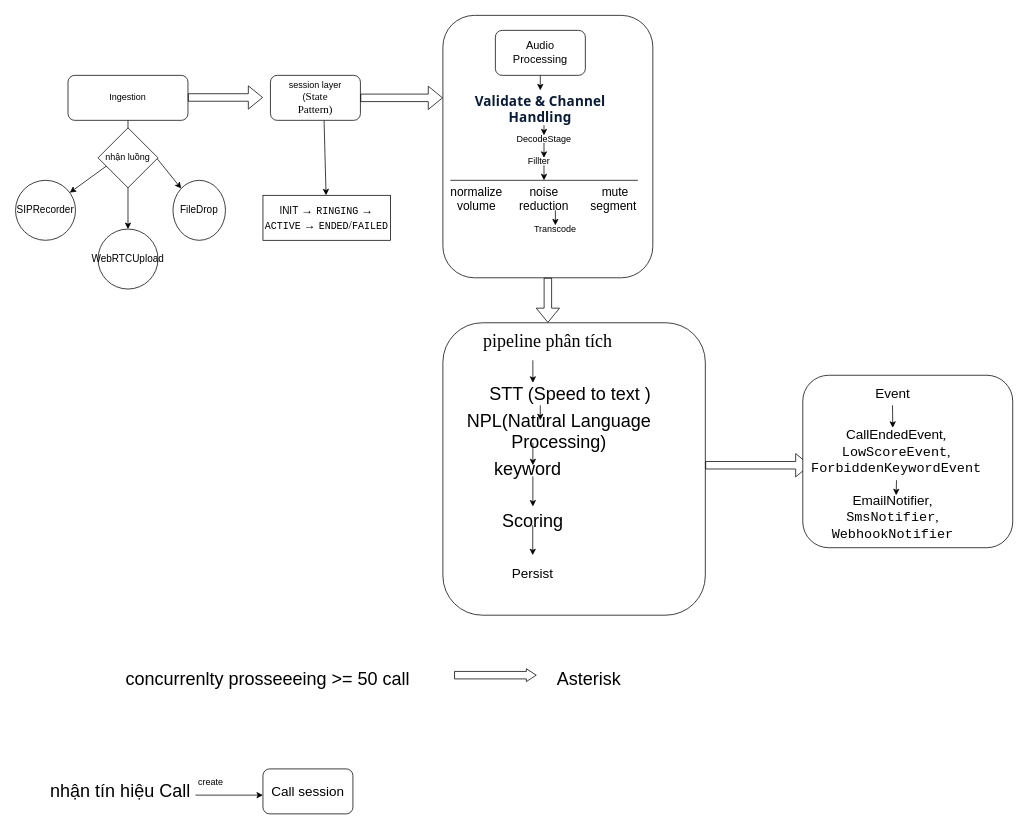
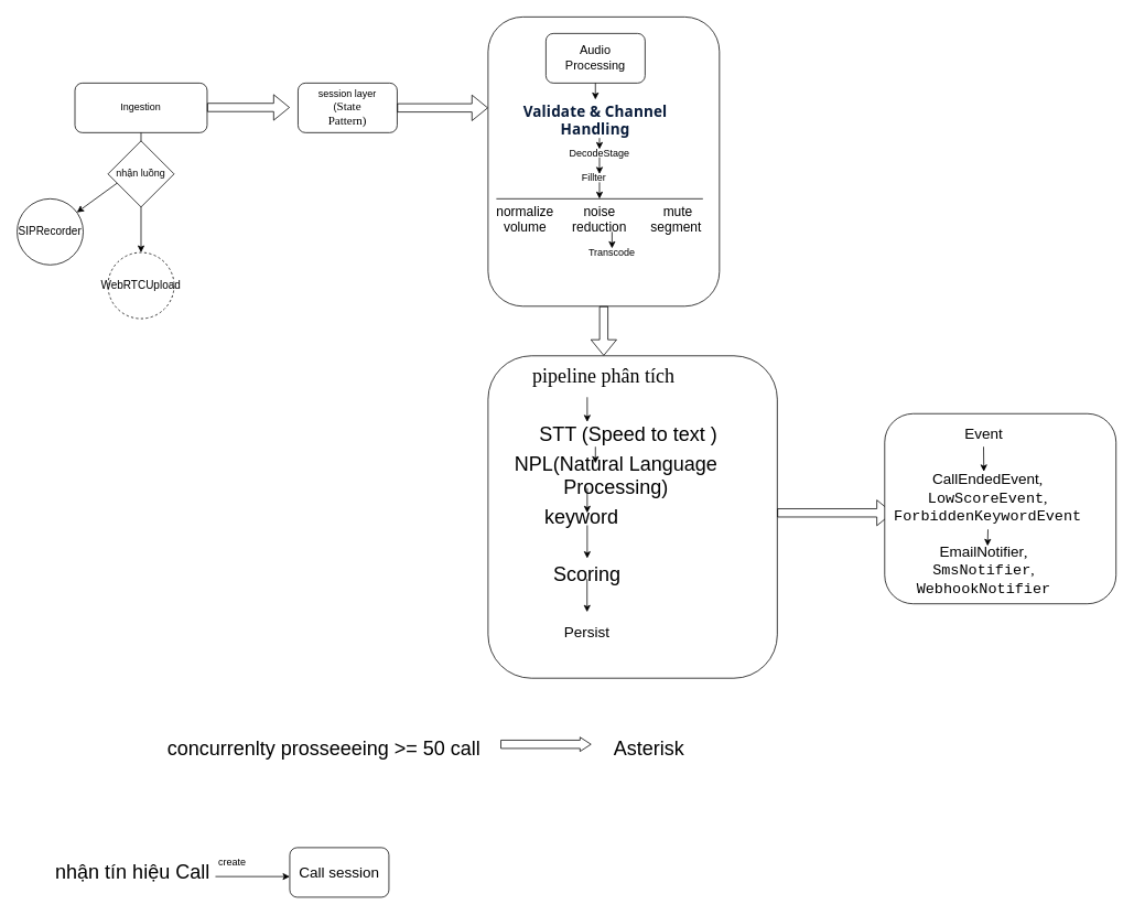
  <mxCell id="0" />
  <mxCell id="1" parent="0" />
  <mxCell id="2" value="Ingestion" style="rounded=1;whiteSpace=wrap;html=1;" parent="1" vertex="1"><mxGeometry x="90" y="100" width="160" height="60" as="geometry" /></mxCell>
  <mxCell id="3" value="" style="shape=flexArrow;endArrow=classic;html=1;rounded=0;" parent="1" edge="1"><mxGeometry width="50" height="50" relative="1" as="geometry"><mxPoint x="250" y="129.5" as="sourcePoint" /><mxPoint x="350" y="129.5" as="targetPoint" /></mxGeometry></mxCell>
  <mxCell id="4" value="session layer&lt;div&gt;(&lt;span style=&quot;font-family: Cambria, serif; font-size: 11pt; background-color: transparent; color: light-dark(rgb(0, 0, 0), rgb(255, 255, 255));&quot;&gt;State&lt;br/&gt;Pattern)&lt;/span&gt;&lt;/div&gt;" style="rounded=1;whiteSpace=wrap;html=1;" parent="1" vertex="1"><mxGeometry x="360" y="100" width="120" height="60" as="geometry" /></mxCell>
  <mxCell id="5" value="&lt;span style=&quot;font-size:10.0pt;line-height:107%;&lt;br/&gt;font-family:&amp;quot;Courier New&amp;quot;;mso-fareast-font-family:&amp;quot;Times New Roman&amp;quot;;mso-ansi-language:&lt;br/&gt;EN-US;mso-fareast-language:EN-US;mso-bidi-language:AR-SA&quot;&gt;SIPRecorder&lt;/span&gt;" style="ellipse;whiteSpace=wrap;html=1;" parent="1" vertex="1"><mxGeometry x="20" y="240" width="80" height="80" as="geometry" /></mxCell>
- <mxCell id="6" value="&lt;span style=&quot;font-size:10.0pt;line-height:107%;&lt;br/&gt;font-family:&amp;quot;Courier New&amp;quot;;mso-fareast-font-family:&amp;quot;Times New Roman&amp;quot;;mso-ansi-language:&lt;br/&gt;EN-US;mso-fareast-language:EN-US;mso-bidi-language:AR-SA&quot;&gt;WebRTCUpload&lt;/span&gt;" style="ellipse;whiteSpace=wrap;html=1;" parent="1" vertex="1"><mxGeometry x="130" y="305" width="80" height="80" as="geometry" /></mxCell>
- <mxCell id="7" value="&lt;span style=&quot;font-size:10.0pt;line-height:107%;&lt;br/&gt;font-family:&amp;quot;Courier New&amp;quot;;mso-fareast-font-family:&amp;quot;Times New Roman&amp;quot;;mso-ansi-language:&lt;br/&gt;EN-US;mso-fareast-language:EN-US;mso-bidi-language:AR-SA&quot;&gt;FileDrop&lt;/span&gt;" style="ellipse;whiteSpace=wrap;html=1;" parent="1" vertex="1"><mxGeometry x="230" y="240" width="70" height="80" as="geometry" /></mxCell>
- <mxCell id="8" value="" style="endArrow=classic;html=1;rounded=0;exitX=0.925;exitY=0.438;exitDx=0;exitDy=0;exitPerimeter=0;" parent="1" source="11" target="7" edge="1"><mxGeometry width="50" height="50" relative="1" as="geometry"><mxPoint x="200" y="200" as="sourcePoint" /><mxPoint x="250" y="150" as="targetPoint" /></mxGeometry></mxCell>
+ <mxCell id="6" value="&lt;span style=&quot;font-size:10.0pt;line-height:107%;&lt;br/&gt;font-family:&amp;quot;Courier New&amp;quot;;mso-fareast-font-family:&amp;quot;Times New Roman&amp;quot;;mso-ansi-language:&lt;br/&gt;EN-US;mso-fareast-language:EN-US;mso-bidi-language:AR-SA&quot;&gt;WebRTCUpload&lt;/span&gt;" style="ellipse;whiteSpace=wrap;html=1;dashed=1;" parent="1" vertex="1"><mxGeometry x="130" y="305" width="80" height="80" as="geometry" /></mxCell>
  <mxCell id="9" value="" style="endArrow=classic;html=1;rounded=0;exitX=0.5;exitY=1;exitDx=0;exitDy=0;entryX=0.5;entryY=0;entryDx=0;entryDy=0;" parent="1" target="6" edge="1"><mxGeometry width="50" height="50" relative="1" as="geometry"><mxPoint x="170" y="160" as="sourcePoint" /><mxPoint x="150" y="280" as="targetPoint" /></mxGeometry></mxCell>
  <mxCell id="10" value="" style="endArrow=classic;html=1;rounded=0;" parent="1" target="5" edge="1"><mxGeometry width="50" height="50" relative="1" as="geometry"><mxPoint x="170" y="200" as="sourcePoint" /><mxPoint x="150" y="200" as="targetPoint" /></mxGeometry></mxCell>
  <mxCell id="11" value="nhận luồng" style="rhombus;whiteSpace=wrap;html=1;" parent="1" vertex="1"><mxGeometry x="130" y="170" width="80" height="80" as="geometry" /></mxCell>
  <mxCell id="12" value="" style="shape=flexArrow;endArrow=classic;html=1;rounded=0;exitX=1;exitY=0.5;exitDx=0;exitDy=0;" parent="1" source="4" edge="1"><mxGeometry width="50" height="50" relative="1" as="geometry"><mxPoint x="520" y="170" as="sourcePoint" /><mxPoint x="590" y="130" as="targetPoint" /></mxGeometry></mxCell>
  <mxCell id="13" value="" style="rounded=1;whiteSpace=wrap;html=1;" parent="1" vertex="1"><mxGeometry x="590" y="20" width="280" height="350" as="geometry" /></mxCell>
  <mxCell id="14" value="&lt;span style=&quot;font-size: 14.667px;&quot;&gt;Audio&lt;/span&gt;&lt;br style=&quot;font-size: 14.667px;&quot;&gt;&lt;span style=&quot;font-size: 14.667px;&quot;&gt;Processing&lt;/span&gt;" style="rounded=1;whiteSpace=wrap;html=1;" parent="1" vertex="1"><mxGeometry x="660" y="40" width="120" height="60" as="geometry" /></mxCell>
  <mxCell id="15" value="DecodeStage" style="text;html=1;align=center;verticalAlign=middle;whiteSpace=wrap;rounded=0;" parent="1" vertex="1"><mxGeometry x="695" y="170" width="60" height="30" as="geometry" /></mxCell>
  <mxCell id="16" value="" style="endArrow=classic;html=1;rounded=0;" parent="1" edge="1"><mxGeometry width="50" height="50" relative="1" as="geometry"><mxPoint x="724.83" y="160" as="sourcePoint" /><mxPoint x="724.83" y="180" as="targetPoint" /></mxGeometry></mxCell>
  <mxCell id="17" value="Fillter&amp;nbsp;" style="text;html=1;align=center;verticalAlign=middle;whiteSpace=wrap;rounded=0;" parent="1" vertex="1"><mxGeometry x="690" y="200" width="60" height="30" as="geometry" /></mxCell>
  <mxCell id="18" value="" style="endArrow=classic;html=1;rounded=0;" parent="1" edge="1"><mxGeometry width="50" height="50" relative="1" as="geometry"><mxPoint x="724.83" y="190" as="sourcePoint" /><mxPoint x="724.83" y="210" as="targetPoint" /></mxGeometry></mxCell>
  <mxCell id="19" value="&lt;span style=&quot;font-size:12.0pt;line-height:107%;&lt;br/&gt;font-family:&amp;quot;Times New Roman&amp;quot;,serif;mso-fareast-font-family:&amp;quot;Times New Roman&amp;quot;;&lt;br/&gt;mso-ansi-language:EN-US;mso-fareast-language:EN-US;mso-bidi-language:AR-SA&quot;&gt;normalize&lt;br/&gt;volume&lt;/span&gt;" style="text;html=1;align=center;verticalAlign=middle;whiteSpace=wrap;rounded=0;" parent="1" vertex="1"><mxGeometry x="605" y="250" width="60" height="30" as="geometry" /></mxCell>
  <mxCell id="20" value="&lt;span style=&quot;font-size:12.0pt;line-height:107%;&lt;br/&gt;font-family:&amp;quot;Times New Roman&amp;quot;,serif;mso-fareast-font-family:&amp;quot;Times New Roman&amp;quot;;&lt;br/&gt;mso-ansi-language:EN-US;mso-fareast-language:EN-US;mso-bidi-language:AR-SA&quot;&gt;noise reduction&lt;/span&gt;" style="text;html=1;align=center;verticalAlign=middle;whiteSpace=wrap;rounded=0;" parent="1" vertex="1"><mxGeometry x="695" y="250" width="60" height="30" as="geometry" /></mxCell>
  <mxCell id="21" value="&lt;span style=&quot;font-size:12.0pt;line-height:107%;&lt;br/&gt;font-family:&amp;quot;Times New Roman&amp;quot;,serif;mso-fareast-font-family:&amp;quot;Times New Roman&amp;quot;;&lt;br/&gt;mso-ansi-language:EN-US;mso-fareast-language:EN-US;mso-bidi-language:AR-SA&quot;&gt;mute&lt;br/&gt;segment&amp;nbsp;&lt;/span&gt;" style="text;html=1;align=center;verticalAlign=middle;whiteSpace=wrap;rounded=0;" parent="1" vertex="1"><mxGeometry x="790" y="250" width="60" height="30" as="geometry" /></mxCell>
  <mxCell id="22" value="" style="endArrow=classic;html=1;rounded=0;" parent="1" edge="1"><mxGeometry width="50" height="50" relative="1" as="geometry"><mxPoint x="724.83" y="220" as="sourcePoint" /><mxPoint x="724.83" y="240" as="targetPoint" /></mxGeometry></mxCell>
  <mxCell id="23" value="" style="endArrow=none;html=1;rounded=0;" parent="1" edge="1"><mxGeometry width="50" height="50" relative="1" as="geometry"><mxPoint x="600" y="240" as="sourcePoint" /><mxPoint x="850" y="240" as="targetPoint" /></mxGeometry></mxCell>
  <mxCell id="24" value="" style="endArrow=classic;html=1;rounded=0;" parent="1" edge="1"><mxGeometry width="50" height="50" relative="1" as="geometry"><mxPoint x="740" y="280" as="sourcePoint" /><mxPoint x="740" y="300" as="targetPoint" /></mxGeometry></mxCell>
  <mxCell id="25" value="Transcode" style="text;html=1;align=center;verticalAlign=middle;whiteSpace=wrap;rounded=0;" parent="1" vertex="1"><mxGeometry x="710" y="290" width="60" height="30" as="geometry" /></mxCell>
  <mxCell id="26" value="" style="shape=flexArrow;endArrow=classic;html=1;rounded=0;exitX=0.5;exitY=1;exitDx=0;exitDy=0;" parent="1" source="13" edge="1"><mxGeometry width="50" height="50" relative="1" as="geometry"><mxPoint x="690" y="460" as="sourcePoint" /><mxPoint x="730" y="430" as="targetPoint" /></mxGeometry></mxCell>
  <mxCell id="27" value="" style="rounded=1;whiteSpace=wrap;html=1;" parent="1" vertex="1"><mxGeometry x="590" y="430" width="350" height="390" as="geometry" /></mxCell>
  <mxCell id="28" value="&lt;div&gt;&lt;font style=&quot;font-size: 24px;&quot; face=&quot;Times New Roman, serif&quot;&gt;pipeline phân tích&lt;/font&gt;&lt;/div&gt;" style="text;html=1;align=center;verticalAlign=middle;whiteSpace=wrap;rounded=0;" parent="1" vertex="1"><mxGeometry x="640" y="430" width="180" height="50" as="geometry" /></mxCell>
  <mxCell id="29" value="" style="endArrow=classic;html=1;rounded=0;" parent="1" edge="1"><mxGeometry width="50" height="50" relative="1" as="geometry"><mxPoint x="710" y="480" as="sourcePoint" /><mxPoint x="710" y="510" as="targetPoint" /></mxGeometry></mxCell>
  <mxCell id="30" value="&lt;font style=&quot;font-size: 24px;&quot;&gt;STT (Speed to text )&lt;/font&gt;" style="text;html=1;align=center;verticalAlign=middle;whiteSpace=wrap;rounded=0;" parent="1" vertex="1"><mxGeometry x="650" y="510" width="220" height="30" as="geometry" /></mxCell>
  <mxCell id="31" value="" style="endArrow=classic;html=1;rounded=0;" parent="1" edge="1"><mxGeometry width="50" height="50" relative="1" as="geometry"><mxPoint x="719.89" y="540" as="sourcePoint" /><mxPoint x="719.89" y="560" as="targetPoint" /></mxGeometry></mxCell>
  <mxCell id="32" value="&lt;font style=&quot;font-size: 24px;&quot;&gt;NPL(Natural Language Processing)&lt;/font&gt;" style="text;html=1;align=center;verticalAlign=middle;whiteSpace=wrap;rounded=0;" parent="1" vertex="1"><mxGeometry x="570" y="560" width="350" height="30" as="geometry" /></mxCell>
  <mxCell id="33" value="" style="endArrow=classic;html=1;rounded=0;" parent="1" edge="1"><mxGeometry width="50" height="50" relative="1" as="geometry"><mxPoint x="710" y="590" as="sourcePoint" /><mxPoint x="710" y="620" as="targetPoint" /></mxGeometry></mxCell>
  <mxCell id="34" value="&lt;font style=&quot;font-size: 24px;&quot;&gt;keyword&amp;nbsp;&amp;nbsp;&lt;/font&gt;" style="text;html=1;align=center;verticalAlign=middle;whiteSpace=wrap;rounded=0;" parent="1" vertex="1"><mxGeometry x="680" y="610" width="60" height="30" as="geometry" /></mxCell>
  <mxCell id="35" value="" style="endArrow=classic;html=1;rounded=0;" parent="1" edge="1"><mxGeometry width="50" height="50" relative="1" as="geometry"><mxPoint x="710" y="635" as="sourcePoint" /><mxPoint x="710" y="675" as="targetPoint" /></mxGeometry></mxCell>
  <mxCell id="36" value="&lt;font style=&quot;font-size: 24px;&quot;&gt;Scoring&lt;/font&gt;" style="text;html=1;align=center;verticalAlign=middle;whiteSpace=wrap;rounded=0;" parent="1" vertex="1"><mxGeometry x="680" y="680" width="60" height="30" as="geometry" /></mxCell>
  <mxCell id="37" value="" style="endArrow=classic;html=1;rounded=0;" parent="1" edge="1"><mxGeometry width="50" height="50" relative="1" as="geometry"><mxPoint x="709.83" y="700" as="sourcePoint" /><mxPoint x="709.83" y="740" as="targetPoint" /></mxGeometry></mxCell>
  <mxCell id="38" value="&lt;font style=&quot;font-size: 18px;&quot;&gt;Persist&lt;/font&gt;" style="text;html=1;align=center;verticalAlign=middle;whiteSpace=wrap;rounded=0;" parent="1" vertex="1"><mxGeometry x="680" y="750" width="60" height="30" as="geometry" /></mxCell>
  <mxCell id="39" value="" style="shape=flexArrow;endArrow=classic;html=1;rounded=0;" edge="1" parent="1"><mxGeometry width="50" height="50" relative="1" as="geometry"><mxPoint x="940" y="620" as="sourcePoint" /><mxPoint x="1080" y="620" as="targetPoint" /></mxGeometry></mxCell>
  <mxCell id="40" value="" style="rounded=1;whiteSpace=wrap;html=1;" vertex="1" parent="1"><mxGeometry x="1070" y="500" width="280" height="230" as="geometry" /></mxCell>
  <mxCell id="41" value="&lt;font style=&quot;font-size: 18px;&quot;&gt;Event&lt;/font&gt;" style="text;html=1;align=center;verticalAlign=middle;whiteSpace=wrap;rounded=0;" vertex="1" parent="1"><mxGeometry x="1155" y="510" width="70" height="30" as="geometry" /></mxCell>
  <mxCell id="42" value="" style="endArrow=classic;html=1;rounded=0;" edge="1" parent="1"><mxGeometry width="50" height="50" relative="1" as="geometry"><mxPoint x="1189.66" y="540" as="sourcePoint" /><mxPoint x="1190" y="570" as="targetPoint" /></mxGeometry></mxCell>
  <mxCell id="43" value="&lt;br&gt;&lt;font style=&quot;font-size: 18px;&quot;&gt;&lt;span style=&quot;line-height: 107%;&quot;&gt;CallEndedEvent&lt;/span&gt;&lt;span style=&quot;line-height: 107%; font-family: &amp;quot;Times New Roman&amp;quot;, serif;&quot;&gt;, &lt;/span&gt;&lt;span style=&quot;font-family: &amp;quot;Courier New&amp;quot;;&quot;&gt;LowScoreEvent&lt;/span&gt;&lt;span style=&quot;line-height: 107%; font-family: &amp;quot;Times New Roman&amp;quot;, serif;&quot;&gt;, &lt;/span&gt;&lt;span style=&quot;font-family: &amp;quot;Courier New&amp;quot;;&quot;&gt;ForbiddenKeywordEvent&lt;/span&gt;&lt;br&gt;&lt;/font&gt;&lt;br&gt;&lt;div&gt;&lt;br/&gt;&lt;/div&gt;" style="text;html=1;align=center;verticalAlign=middle;whiteSpace=wrap;rounded=0;" vertex="1" parent="1"><mxGeometry x="1110" y="590" width="170" height="40" as="geometry" /></mxCell>
  <mxCell id="44" value="" style="endArrow=classic;html=1;rounded=0;" edge="1" parent="1"><mxGeometry width="50" height="50" relative="1" as="geometry"><mxPoint x="1195" y="640" as="sourcePoint" /><mxPoint x="1194.5" y="660" as="targetPoint" /></mxGeometry></mxCell>
  <mxCell id="45" value="&lt;font style=&quot;font-size: 18px;&quot;&gt;&lt;span style=&quot;line-height: 107%;&quot;&gt;EmailNotifier&lt;/span&gt;&lt;span style=&quot;line-height: 107%; font-family: &amp;quot;Times New Roman&amp;quot;, serif;&quot;&gt;, &lt;/span&gt;&lt;span style=&quot;font-family: &amp;quot;Courier New&amp;quot;;&quot;&gt;SmsNotifier&lt;/span&gt;&lt;span style=&quot;line-height: 107%; font-family: &amp;quot;Times New Roman&amp;quot;, serif;&quot;&gt;, &lt;/span&gt;&lt;span style=&quot;font-family: &amp;quot;Courier New&amp;quot;;&quot;&gt;WebhookNotifier&lt;/span&gt;&lt;/font&gt;" style="text;html=1;align=center;verticalAlign=middle;whiteSpace=wrap;rounded=0;" vertex="1" parent="1"><mxGeometry x="1090" y="675" width="200" height="30" as="geometry" /></mxCell>
- <mxCell id="46" value="&lt;span style=&quot;font-size:10.0pt;line-height:107%;&lt;br/&gt;font-family:&amp;quot;Courier New&amp;quot;;mso-fareast-font-family:&amp;quot;Times New Roman&amp;quot;;mso-ansi-language:&lt;br/&gt;EN-US;mso-fareast-language:EN-US;mso-bidi-language:AR-SA&quot;&gt;INIT&lt;/span&gt;&lt;span style=&quot;font-size:12.0pt;line-height:107%;font-family:&amp;quot;Times New Roman&amp;quot;,serif;&lt;br/&gt;mso-fareast-font-family:&amp;quot;Times New Roman&amp;quot;;mso-ansi-language:EN-US;mso-fareast-language:&lt;br/&gt;EN-US;mso-bidi-language:AR-SA&quot;&gt; → &lt;/span&gt;&lt;span style=&quot;font-size:10.0pt;&lt;br/&gt;line-height:107%;font-family:&amp;quot;Courier New&amp;quot;;mso-fareast-font-family:&amp;quot;Times New Roman&amp;quot;;&lt;br/&gt;mso-ansi-language:EN-US;mso-fareast-language:EN-US;mso-bidi-language:AR-SA&quot;&gt;RINGING&lt;/span&gt;&lt;span style=&quot;font-size:12.0pt;line-height:107%;font-family:&amp;quot;Times New Roman&amp;quot;,serif;&lt;br/&gt;mso-fareast-font-family:&amp;quot;Times New Roman&amp;quot;;mso-ansi-language:EN-US;mso-fareast-language:&lt;br/&gt;EN-US;mso-bidi-language:AR-SA&quot;&gt; → &lt;/span&gt;&lt;span style=&quot;font-size:10.0pt;&lt;br/&gt;line-height:107%;font-family:&amp;quot;Courier New&amp;quot;;mso-fareast-font-family:&amp;quot;Times New Roman&amp;quot;;&lt;br/&gt;mso-ansi-language:EN-US;mso-fareast-language:EN-US;mso-bidi-language:AR-SA&quot;&gt;ACTIVE&lt;/span&gt;&lt;span style=&quot;font-size:12.0pt;line-height:107%;font-family:&amp;quot;Times New Roman&amp;quot;,serif;&lt;br/&gt;mso-fareast-font-family:&amp;quot;Times New Roman&amp;quot;;mso-ansi-language:EN-US;mso-fareast-language:&lt;br/&gt;EN-US;mso-bidi-language:AR-SA&quot;&gt; → &lt;/span&gt;&lt;span style=&quot;font-size:10.0pt;&lt;br/&gt;line-height:107%;font-family:&amp;quot;Courier New&amp;quot;;mso-fareast-font-family:&amp;quot;Times New Roman&amp;quot;;&lt;br/&gt;mso-ansi-language:EN-US;mso-fareast-language:EN-US;mso-bidi-language:AR-SA&quot;&gt;ENDED&lt;/span&gt;&lt;span style=&quot;font-size:12.0pt;line-height:107%;font-family:&amp;quot;Times New Roman&amp;quot;,serif;&lt;br/&gt;mso-fareast-font-family:&amp;quot;Times New Roman&amp;quot;;mso-ansi-language:EN-US;mso-fareast-language:&lt;br/&gt;EN-US;mso-bidi-language:AR-SA&quot;&gt;/&lt;/span&gt;&lt;span style=&quot;font-size:10.0pt;&lt;br/&gt;line-height:107%;font-family:&amp;quot;Courier New&amp;quot;;mso-fareast-font-family:&amp;quot;Times New Roman&amp;quot;;&lt;br/&gt;mso-ansi-language:EN-US;mso-fareast-language:EN-US;mso-bidi-language:AR-SA&quot;&gt;FAILED&lt;/span&gt;" style="rounded=0;whiteSpace=wrap;html=1;" vertex="1" parent="1"><mxGeometry x="350" y="260" width="170" height="60" as="geometry" /></mxCell>
- <mxCell id="47" value="" style="endArrow=classic;html=1;rounded=0;exitX=0.596;exitY=1.008;exitDx=0;exitDy=0;exitPerimeter=0;" edge="1" parent="1" source="4" target="46"><mxGeometry width="50" height="50" relative="1" as="geometry"><mxPoint x="380" y="230" as="sourcePoint" /><mxPoint x="430" y="180" as="targetPoint" /></mxGeometry></mxCell>
- <mxCell id="48" value="&lt;font style=&quot;font-size: 24px;&quot;&gt;concurrenlty prosseeeing &amp;gt;= 50 call&amp;nbsp;&lt;/font&gt;" style="text;html=1;align=center;verticalAlign=middle;whiteSpace=wrap;rounded=0;" vertex="1" parent="1"><mxGeometry x="165" y="890" width="390" height="30" as="geometry" /></mxCell>
+ <mxCell id="48" value="&lt;font style=&quot;font-size: 24px;&quot;&gt;concurrenlty prosseeeing &amp;gt;= 50 call&amp;nbsp;&lt;/font&gt;" style="text;html=1;align=center;verticalAlign=middle;whiteSpace=wrap;rounded=0;" vertex="1" parent="1"><mxGeometry x="200" y="890" width="390" height="30" as="geometry" /></mxCell>
  <mxCell id="49" value="" style="shape=flexArrow;endArrow=classic;html=1;rounded=0;endWidth=6.154;endSize=4.062;" edge="1" parent="1"><mxGeometry width="50" height="50" relative="1" as="geometry"><mxPoint x="605" y="900" as="sourcePoint" /><mxPoint x="715" y="900" as="targetPoint" /></mxGeometry></mxCell>
  <mxCell id="50" value="&lt;font style=&quot;font-size: 24px;&quot;&gt;Asterisk&lt;/font&gt;" style="text;html=1;align=center;verticalAlign=middle;whiteSpace=wrap;rounded=0;" vertex="1" parent="1"><mxGeometry x="755" y="890" width="60" height="30" as="geometry" /></mxCell>
  <mxCell id="51" value="&lt;span style=&quot;color: rgb(8, 27, 58); font-family: SegoeuiPc, &amp;quot;Segoe UI&amp;quot;, &amp;quot;San Francisco&amp;quot;, &amp;quot;Helvetica Neue&amp;quot;, Helvetica, &amp;quot;Lucida Grande&amp;quot;, Roboto, Ubuntu, Tahoma, &amp;quot;Microsoft Sans Serif&amp;quot;, Arial, sans-serif; letter-spacing: 0.2px; text-align: start; white-space-collapse: preserve; background-color: rgb(255, 255, 255);&quot;&gt;&lt;b style=&quot;&quot;&gt;&lt;font style=&quot;font-size: 18px;&quot;&gt;Validate &amp;amp; Channel Handling&lt;/font&gt;&lt;/b&gt;&lt;/span&gt;" style="text;html=1;align=center;verticalAlign=middle;whiteSpace=wrap;rounded=0;" vertex="1" parent="1"><mxGeometry x="630" y="130" width="180" height="30" as="geometry" /></mxCell>
  <mxCell id="52" value="" style="endArrow=classic;html=1;rounded=0;" edge="1" parent="1"><mxGeometry width="50" height="50" relative="1" as="geometry"><mxPoint x="719.88" y="100" as="sourcePoint" /><mxPoint x="719.88" y="120" as="targetPoint" /></mxGeometry></mxCell>
  <mxCell id="53" value="&lt;span style=&quot;font-size: 24px;&quot;&gt;nhận tín hiệu Call&lt;/span&gt;" style="text;html=1;align=center;verticalAlign=middle;whiteSpace=wrap;rounded=0;" vertex="1" parent="1"><mxGeometry x="60" y="1040" width="200" height="30" as="geometry" /></mxCell>
  <mxCell id="54" value="" style="endArrow=classic;html=1;rounded=0;" edge="1" parent="1"><mxGeometry width="50" height="50" relative="1" as="geometry"><mxPoint x="260" y="1060" as="sourcePoint" /><mxPoint x="350" y="1060" as="targetPoint" /></mxGeometry></mxCell>
  <mxCell id="55" value="&lt;font style=&quot;font-size: 18px;&quot;&gt;Call session&lt;/font&gt;" style="rounded=1;whiteSpace=wrap;html=1;" vertex="1" parent="1"><mxGeometry x="350" y="1025" width="120" height="60" as="geometry" /></mxCell>
  <mxCell id="56" value="create" style="text;html=1;align=center;verticalAlign=middle;resizable=0;points=[];autosize=1;strokeColor=none;fillColor=none;" vertex="1" parent="1"><mxGeometry x="250" y="1028" width="60" height="30" as="geometry" /></mxCell>
